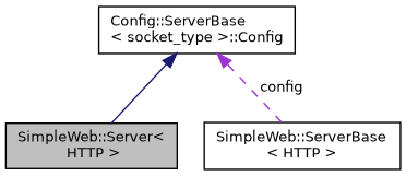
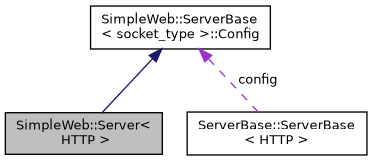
  digraph {
    node [color=black fillcolor=white fontname=Helvetica fontsize=10 shape=record style=filled]
    edge [dir=back fontname=Helvetica fontsize=10 labelfontname=Helvetica labelfontsize=10]
    n1 [fillcolor=grey75 fontcolor=black height=0.2 label="SimpleWeb::Server\<\l HTTP \>" width=0.4]
-   n2 [height=0.2 label="SimpleWeb::ServerBase\l\< HTTP \>" width=0.4]
-   n3 [height=0.2 label="Config::ServerBase\l\< socket_type \>::Config" width=0.4]
+   n2 [height=0.2 label="ServerBase::ServerBase\l\< HTTP \>" width=0.4]
+   n3 [height=0.2 label="SimpleWeb::ServerBase\l\< socket_type \>::Config" width=0.4]
    n3 -> n1 [color=midnightblue style=solid]
    n3 -> n2 [color=darkorchid3 label=" config" style=dashed]
  }
